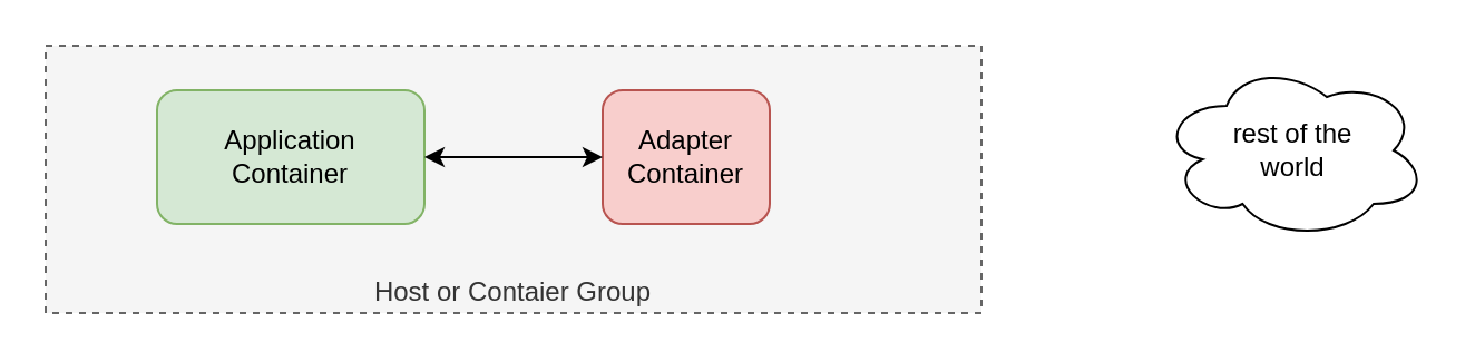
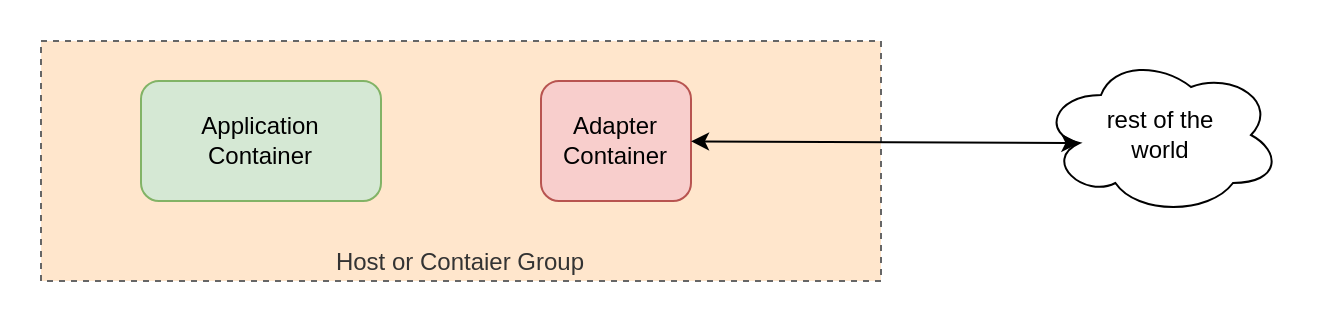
  <mxCell id="0" />
  <mxCell id="1" parent="0" />
- <mxCell id="2" value="Host or Contaier Group" style="rounded=0;whiteSpace=wrap;html=1;verticalAlign=bottom;fillColor=#f5f5f5;strokeColor=#666666;fontColor=#333333;sketch=0;shadow=0;glass=0;dashed=1;" parent="1" vertex="1"><mxGeometry x="20" y="20" width="420" height="120" as="geometry" /></mxCell>
+ <mxCell id="2" value="Host or Contaier Group" style="rounded=0;whiteSpace=wrap;html=1;verticalAlign=bottom;fillColor=#ffe6cc;strokeColor=#666666;fontColor=#333333;sketch=0;shadow=0;glass=0;dashed=1;" parent="1" vertex="1"><mxGeometry x="20" y="20" width="420" height="120" as="geometry" /></mxCell>
  <mxCell id="3" value="Application&lt;br&gt;Container" style="rounded=1;whiteSpace=wrap;html=1;fillColor=#d5e8d4;strokeColor=#82b366;sketch=0;shadow=0;" parent="1" vertex="1"><mxGeometry x="70" y="40" width="120" height="60" as="geometry" /></mxCell>
  <mxCell id="4" value="Adapter&lt;br&gt;Container" style="rounded=1;whiteSpace=wrap;html=1;fillColor=#f8cecc;strokeColor=#b85450;sketch=0;glass=0;shadow=0;" parent="1" vertex="1"><mxGeometry x="270" y="40" width="75" height="60" as="geometry" /></mxCell>
  <mxCell id="5" value="rest of the&lt;br&gt;world" style="ellipse;shape=cloud;whiteSpace=wrap;html=1;" parent="1" vertex="1"><mxGeometry x="520" y="27" width="120" height="80" as="geometry" /></mxCell>
- <mxCell id="6" value="" style="endArrow=classic;startArrow=classic;html=1;entryX=0;entryY=0.5;entryDx=0;entryDy=0;" edge="1" parent="1" source="3" target="4"><mxGeometry width="50" height="50" relative="1" as="geometry"><mxPoint x="130" y="260" as="sourcePoint" /><mxPoint x="180" y="210" as="targetPoint" /></mxGeometry></mxCell>
+ <mxCell id="7" value="" style="endArrow=classic;startArrow=classic;html=1;entryX=0.16;entryY=0.55;entryDx=0;entryDy=0;entryPerimeter=0;" edge="1" parent="1" source="4" target="5"><mxGeometry width="50" height="50" relative="1" as="geometry"><mxPoint x="240" y="310" as="sourcePoint" /><mxPoint x="290" y="260" as="targetPoint" /></mxGeometry></mxCell>
